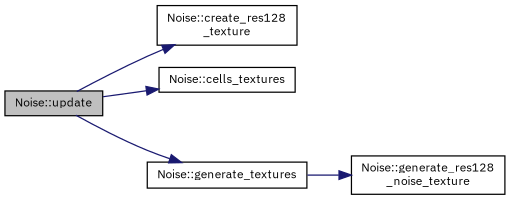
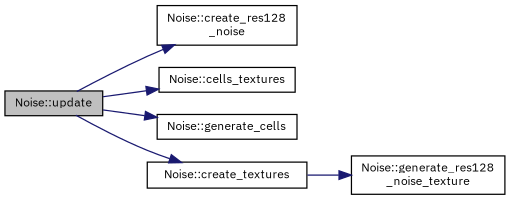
  digraph {
    fontname="IBM Plex Sans"
    rankdir=LR
    node [color=black fontname="IBM Plex Sans" fontsize=10 shape=record]
    edge [color=midnightblue fontname="IBM Plex Sans" fontsize=10 labelfontname=Helvetica labelfontsize=10 style=solid]
    n1 [fillcolor=grey75 fontcolor=black height=0.2 label="Noise::update" style=filled width=0.4]
-   n2 [height=0.2 label="Noise::create_res128\l_texture" width=0.4]
+   n2 [height=0.2 label="Noise::create_res128\l_noise" width=0.4]
    n3 [height=0.2 label="Noise::cells_textures" width=0.4]
-   n5 [height=0.2 label="Noise::generate_textures" width=0.4]
+   n4 [height=0.2 label="Noise::generate_cells" width=0.4]
+   n5 [height=0.2 label="Noise::create_textures" width=0.4]
    n6 [height=0.2 label="Noise::generate_res128\l_noise_texture" width=0.4]
    n1 -> n2
    n1 -> n3
+   n1 -> n4
    n1 -> n5
    n5 -> n6
  }
